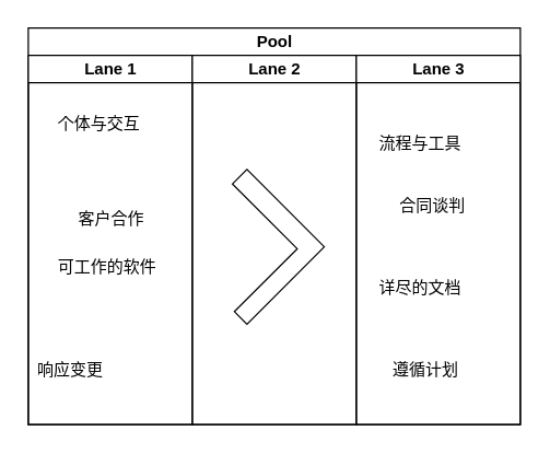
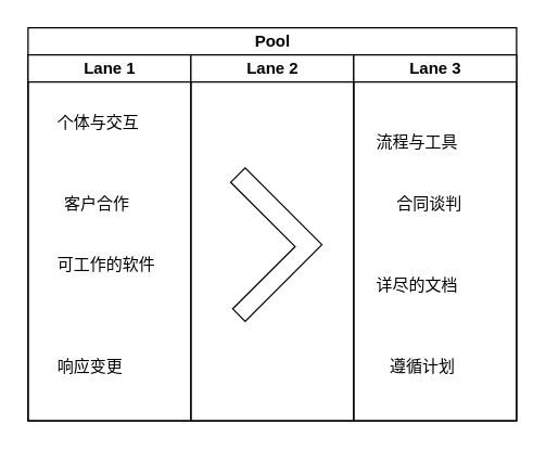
  <mxCell id="0" />
  <mxCell id="1" parent="0" />
  <mxCell id="2" value="Pool" style="swimlane;html=1;childLayout=stackLayout;startSize=20;" vertex="1" parent="1"><mxGeometry x="20" y="20" width="360" height="290" as="geometry" /></mxCell>
  <mxCell id="3" value="Lane 1" style="swimlane;html=1;startSize=20;" vertex="1" parent="2"><mxGeometry y="20" width="120" height="270" as="geometry" /></mxCell>
  <mxCell id="4" value="个体与交互" style="text;html=1;resizable=0;autosize=1;align=left;verticalAlign=top;spacingTop=-4;points=[];" vertex="1" parent="3"><mxGeometry x="20" y="40" width="80" height="20" as="geometry" /></mxCell>
- <mxCell id="5" value="客户合作" style="text;html=1;resizable=0;autosize=1;align=left;verticalAlign=top;spacingTop=-4;points=[];" vertex="1" parent="3"><mxGeometry x="35" y="110" width="60" height="20" as="geometry" /></mxCell>
+ <mxCell id="5" value="客户合作" style="text;html=1;resizable=0;autosize=1;align=left;verticalAlign=top;spacingTop=-4;points=[];" vertex="1" parent="3"><mxGeometry x="25" y="100" width="60" height="20" as="geometry" /></mxCell>
  <mxCell id="6" value="可工作的软件" style="text;html=1;resizable=0;autosize=1;align=left;verticalAlign=top;spacingTop=-4;points=[];" vertex="1" parent="3"><mxGeometry x="20" y="145" width="90" height="20" as="geometry" /></mxCell>
- <mxCell id="7" value="响应变更" style="text;html=1;resizable=0;autosize=1;align=left;verticalAlign=top;spacingTop=-4;points=[];" vertex="1" parent="3"><mxGeometry x="5" y="220" width="60" height="20" as="geometry" /></mxCell>
+ <mxCell id="7" value="响应变更" style="text;html=1;resizable=0;autosize=1;align=left;verticalAlign=top;spacingTop=-4;points=[];" vertex="1" parent="3"><mxGeometry x="20" y="220" width="60" height="20" as="geometry" /></mxCell>
  <mxCell id="8" value="Lane 2" style="swimlane;html=1;startSize=20;" vertex="1" parent="2"><mxGeometry x="120" y="20" width="120" height="270" as="geometry" /></mxCell>
  <mxCell id="9" value="" style="shape=corner;whiteSpace=wrap;html=1;rotation=135;dx=15;dy=13;" vertex="1" parent="8"><mxGeometry y="100" width="80" height="80" as="geometry" /></mxCell>
  <mxCell id="10" value="Lane 3" style="swimlane;html=1;startSize=20;" vertex="1" parent="2"><mxGeometry x="240" y="20" width="120" height="270" as="geometry" /></mxCell>
  <mxCell id="11" value="流程与工具" style="text;html=1;resizable=0;autosize=1;align=left;verticalAlign=top;spacingTop=-4;points=[];" vertex="1" parent="10"><mxGeometry x="15" y="55" width="80" height="20" as="geometry" /></mxCell>
  <mxCell id="12" value="合同谈判" style="text;html=1;resizable=0;autosize=1;align=left;verticalAlign=top;spacingTop=-4;points=[];" vertex="1" parent="10"><mxGeometry x="30" y="100" width="60" height="20" as="geometry" /></mxCell>
  <mxCell id="13" value="详尽的文档" style="text;html=1;resizable=0;autosize=1;align=left;verticalAlign=top;spacingTop=-4;points=[];" vertex="1" parent="10"><mxGeometry x="15" y="160" width="80" height="20" as="geometry" /></mxCell>
  <mxCell id="14" value="遵循计划" style="text;html=1;resizable=0;autosize=1;align=left;verticalAlign=top;spacingTop=-4;points=[];" vertex="1" parent="10"><mxGeometry x="25" y="220" width="60" height="20" as="geometry" /></mxCell>
